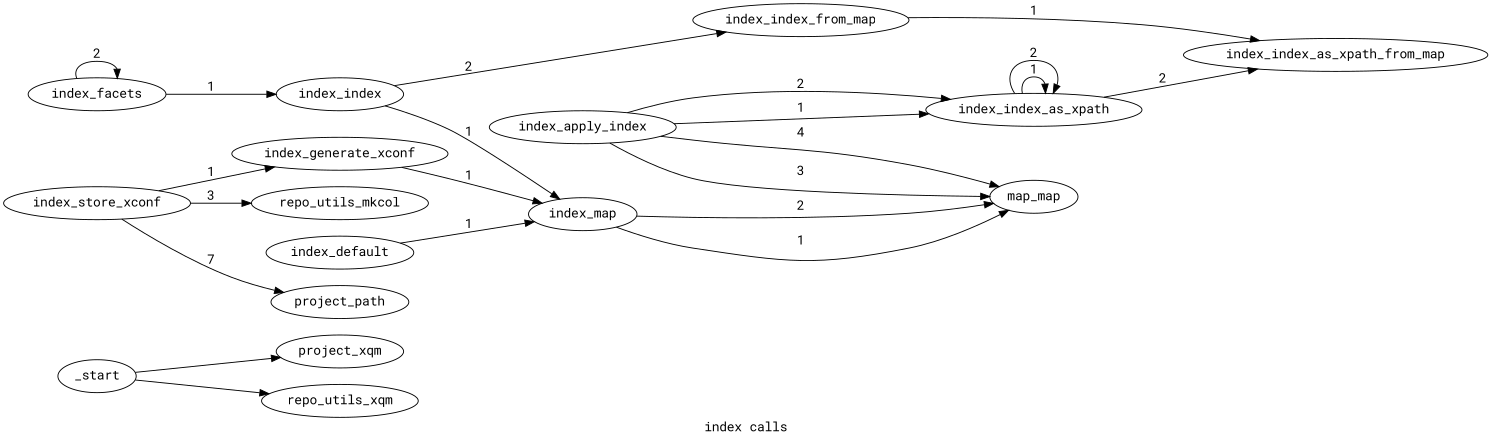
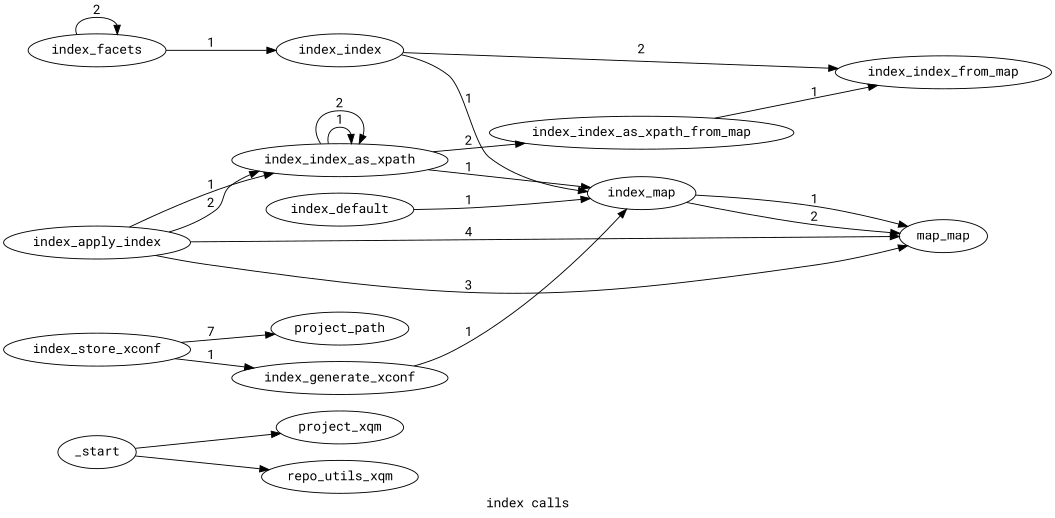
  digraph {
    fontname="Roboto Mono"
    label="index calls"
    rankdir=LR
    node [fontname="Roboto Mono"]
    edge [fontname="Roboto Mono"]
    _start
    project_xqm
    repo_utils_xqm
    n4 [label=map_map]
    index_map
    index_index
    index_index_from_map
    index_index_as_xpath
    index_index_as_xpath_from_map
    index_apply_index
    index_default
    index_generate_xconf
    index_store_xconf
    project_path
-   repo_utils_mkcol
    index_facets
    _start -> project_xqm
    _start -> repo_utils_xqm
    index_map -> n4 [label=1]
    index_map -> n4 [label=2]
    index_index -> index_map [label=1]
    index_index -> index_index_from_map [label=2]
+   index_index_as_xpath -> index_map [label=1]
    index_index_as_xpath -> index_index_as_xpath [label=1]
    index_index_as_xpath -> index_index_as_xpath [label=2]
    index_index_as_xpath -> index_index_as_xpath_from_map [label=2]
-   index_index_from_map -> index_index_as_xpath_from_map [label=1]
+   index_index_as_xpath_from_map -> index_index_from_map [label=1]
    index_apply_index -> n4 [label=3]
    index_apply_index -> n4 [label=4]
    index_apply_index -> index_index_as_xpath [label=1]
    index_apply_index -> index_index_as_xpath [label=2]
    index_default -> index_map [label=1]
    index_generate_xconf -> index_map [label=1]
    index_store_xconf -> index_generate_xconf [label=1]
    index_store_xconf -> project_path [label=7]
-   index_store_xconf -> repo_utils_mkcol [label=3]
    index_facets -> index_index [label=1]
    index_facets -> index_facets [label=2]
  }
